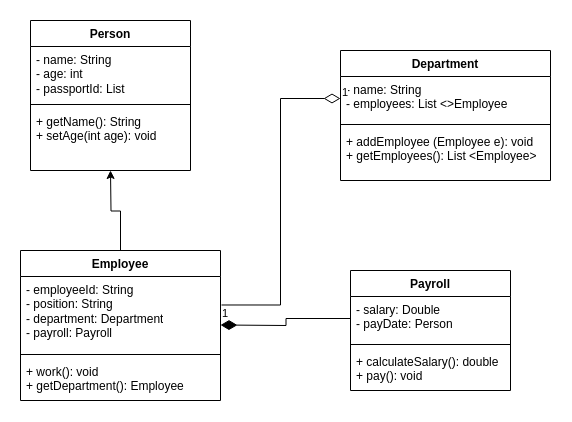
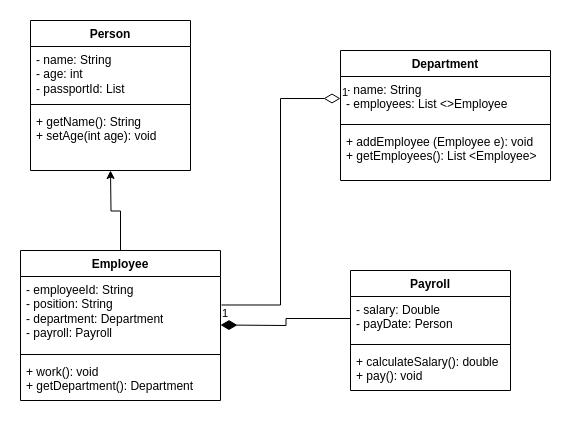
  <mxCell id="0" />
  <mxCell id="1" parent="0" />
  <mxCell id="2" value="Person" style="swimlane;fontStyle=1;align=center;verticalAlign=top;childLayout=stackLayout;horizontal=1;startSize=26;horizontalStack=0;resizeParent=1;resizeParentMax=0;resizeLast=0;collapsible=1;marginBottom=0;whiteSpace=wrap;html=1;" vertex="1" parent="1"><mxGeometry x="30" y="20" width="160" height="150" as="geometry" /></mxCell>
  <mxCell id="3" value="- name: String&lt;div&gt;- age: int&lt;/div&gt;&lt;div&gt;- passportId: List&lt;/div&gt;" style="text;strokeColor=none;fillColor=none;align=left;verticalAlign=top;spacingLeft=4;spacingRight=4;overflow=hidden;rotatable=0;points=[[0,0.5],[1,0.5]];portConstraint=eastwest;whiteSpace=wrap;html=1;" vertex="1" parent="2"><mxGeometry y="26" width="160" height="54" as="geometry" /></mxCell>
  <mxCell id="4" value="" style="line;strokeWidth=1;fillColor=none;align=left;verticalAlign=middle;spacingTop=-1;spacingLeft=3;spacingRight=3;rotatable=0;labelPosition=right;points=[];portConstraint=eastwest;strokeColor=inherit;" vertex="1" parent="2"><mxGeometry y="80" width="160" height="8" as="geometry" /></mxCell>
  <mxCell id="5" value="+ getName(): String&lt;div&gt;+ setAge(int age): void&lt;/div&gt;" style="text;strokeColor=none;fillColor=none;align=left;verticalAlign=top;spacingLeft=4;spacingRight=4;overflow=hidden;rotatable=0;points=[[0,0.5],[1,0.5]];portConstraint=eastwest;whiteSpace=wrap;html=1;" vertex="1" parent="2"><mxGeometry y="88" width="160" height="62" as="geometry" /></mxCell>
  <mxCell id="6" style="edgeStyle=orthogonalEdgeStyle;rounded=0;orthogonalLoop=1;jettySize=auto;html=1;" edge="1" parent="1" source="7"><mxGeometry relative="1" as="geometry"><mxPoint x="110" y="170" as="targetPoint" /></mxGeometry></mxCell>
  <mxCell id="7" value="Employee" style="swimlane;fontStyle=1;align=center;verticalAlign=top;childLayout=stackLayout;horizontal=1;startSize=26;horizontalStack=0;resizeParent=1;resizeParentMax=0;resizeLast=0;collapsible=1;marginBottom=0;whiteSpace=wrap;html=1;" vertex="1" parent="1"><mxGeometry x="20" y="250" width="200" height="150" as="geometry" /></mxCell>
  <mxCell id="8" value="- employeeId: String&lt;div&gt;- position: String&lt;/div&gt;&lt;div&gt;- department: Department&lt;/div&gt;&lt;div&gt;- payroll: Payroll&lt;/div&gt;" style="text;strokeColor=none;fillColor=none;align=left;verticalAlign=top;spacingLeft=4;spacingRight=4;overflow=hidden;rotatable=0;points=[[0,0.5],[1,0.5]];portConstraint=eastwest;whiteSpace=wrap;html=1;" vertex="1" parent="7"><mxGeometry y="26" width="200" height="74" as="geometry" /></mxCell>
  <mxCell id="9" value="" style="line;strokeWidth=1;fillColor=none;align=left;verticalAlign=middle;spacingTop=-1;spacingLeft=3;spacingRight=3;rotatable=0;labelPosition=right;points=[];portConstraint=eastwest;strokeColor=inherit;" vertex="1" parent="7"><mxGeometry y="100" width="200" height="8" as="geometry" /></mxCell>
- <mxCell id="10" value="+ work(): void&lt;div&gt;+ getDepartment(): Employee&lt;/div&gt;" style="text;strokeColor=none;fillColor=none;align=left;verticalAlign=top;spacingLeft=4;spacingRight=4;overflow=hidden;rotatable=0;points=[[0,0.5],[1,0.5]];portConstraint=eastwest;whiteSpace=wrap;html=1;" vertex="1" parent="7"><mxGeometry y="108" width="200" height="42" as="geometry" /></mxCell>
+ <mxCell id="10" value="+ work(): void&lt;div&gt;+ getDepartment(): Department&lt;/div&gt;" style="text;strokeColor=none;fillColor=none;align=left;verticalAlign=top;spacingLeft=4;spacingRight=4;overflow=hidden;rotatable=0;points=[[0,0.5],[1,0.5]];portConstraint=eastwest;whiteSpace=wrap;html=1;" vertex="1" parent="7"><mxGeometry y="108" width="200" height="42" as="geometry" /></mxCell>
  <mxCell id="11" value="Department" style="swimlane;fontStyle=1;align=center;verticalAlign=top;childLayout=stackLayout;horizontal=1;startSize=26;horizontalStack=0;resizeParent=1;resizeParentMax=0;resizeLast=0;collapsible=1;marginBottom=0;whiteSpace=wrap;html=1;" vertex="1" parent="1"><mxGeometry x="340" y="50" width="210" height="130" as="geometry" /></mxCell>
  <mxCell id="12" value="- name: String&lt;div&gt;- employees: List &amp;lt;&amp;gt;Employee&lt;/div&gt;" style="text;strokeColor=none;fillColor=none;align=left;verticalAlign=top;spacingLeft=4;spacingRight=4;overflow=hidden;rotatable=0;points=[[0,0.5],[1,0.5]];portConstraint=eastwest;whiteSpace=wrap;html=1;" vertex="1" parent="11"><mxGeometry y="26" width="210" height="44" as="geometry" /></mxCell>
  <mxCell id="13" value="" style="line;strokeWidth=1;fillColor=none;align=left;verticalAlign=middle;spacingTop=-1;spacingLeft=3;spacingRight=3;rotatable=0;labelPosition=right;points=[];portConstraint=eastwest;strokeColor=inherit;" vertex="1" parent="11"><mxGeometry y="70" width="210" height="8" as="geometry" /></mxCell>
  <mxCell id="14" value="+ addEmployee (Employee e): void&lt;div&gt;+ getEmployees(): List &amp;lt;Employee&amp;gt;&lt;/div&gt;" style="text;strokeColor=none;fillColor=none;align=left;verticalAlign=top;spacingLeft=4;spacingRight=4;overflow=hidden;rotatable=0;points=[[0,0.5],[1,0.5]];portConstraint=eastwest;whiteSpace=wrap;html=1;" vertex="1" parent="11"><mxGeometry y="78" width="210" height="52" as="geometry" /></mxCell>
  <mxCell id="15" value="Payroll" style="swimlane;fontStyle=1;align=center;verticalAlign=top;childLayout=stackLayout;horizontal=1;startSize=26;horizontalStack=0;resizeParent=1;resizeParentMax=0;resizeLast=0;collapsible=1;marginBottom=0;whiteSpace=wrap;html=1;" vertex="1" parent="1"><mxGeometry x="350" y="270" width="160" height="120" as="geometry" /></mxCell>
  <mxCell id="16" value="- salary: Double&lt;div&gt;- payDate: Person&lt;/div&gt;" style="text;strokeColor=none;fillColor=none;align=left;verticalAlign=top;spacingLeft=4;spacingRight=4;overflow=hidden;rotatable=0;points=[[0,0.5],[1,0.5]];portConstraint=eastwest;whiteSpace=wrap;html=1;" vertex="1" parent="15"><mxGeometry y="26" width="160" height="44" as="geometry" /></mxCell>
  <mxCell id="17" value="" style="line;strokeWidth=1;fillColor=none;align=left;verticalAlign=middle;spacingTop=-1;spacingLeft=3;spacingRight=3;rotatable=0;labelPosition=right;points=[];portConstraint=eastwest;strokeColor=inherit;" vertex="1" parent="15"><mxGeometry y="70" width="160" height="8" as="geometry" /></mxCell>
  <mxCell id="18" value="+ calculateSalary(): double&lt;div&gt;+ pay(): void&lt;/div&gt;" style="text;strokeColor=none;fillColor=none;align=left;verticalAlign=top;spacingLeft=4;spacingRight=4;overflow=hidden;rotatable=0;points=[[0,0.5],[1,0.5]];portConstraint=eastwest;whiteSpace=wrap;html=1;" vertex="1" parent="15"><mxGeometry y="78" width="160" height="42" as="geometry" /></mxCell>
  <mxCell id="19" value="1" style="endArrow=none;html=1;endSize=12;startArrow=diamondThin;startSize=14;startFill=0;edgeStyle=orthogonalEdgeStyle;align=left;verticalAlign=bottom;rounded=0;endFill=0;exitX=0;exitY=0.5;exitDx=0;exitDy=0;entryX=1.005;entryY=0.385;entryDx=0;entryDy=0;entryPerimeter=0;" edge="1" parent="1" source="12" target="8"><mxGeometry x="-1" y="3" relative="1" as="geometry"><mxPoint x="390" y="300" as="sourcePoint" /><mxPoint x="230" y="300" as="targetPoint" /></mxGeometry></mxCell>
  <mxCell id="20" value="1" style="endArrow=none;html=1;endSize=12;startArrow=diamondThin;startSize=14;startFill=1;edgeStyle=orthogonalEdgeStyle;align=left;verticalAlign=bottom;rounded=0;entryX=0;entryY=0.5;entryDx=0;entryDy=0;endFill=0;" edge="1" parent="1" target="16"><mxGeometry x="-1" y="3" relative="1" as="geometry"><mxPoint x="220" y="324.5" as="sourcePoint" /><mxPoint x="350" y="325" as="targetPoint" /></mxGeometry></mxCell>
